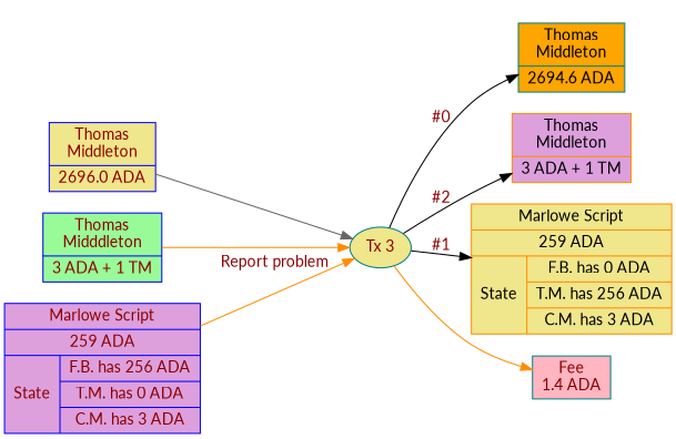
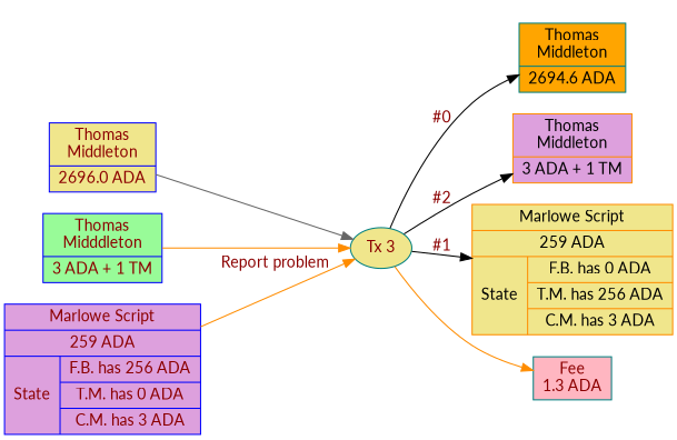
  digraph {
    rankdir=LR
    fontname=Lato
    node [color=blue fontcolor=darkred shape=record style=filled fillcolor=khaki fontname=Lato]
    edge [color=darkorange fontcolor=darkred fontname=Lato]
    n1 [label="Thomas\nMiddleton|2696.0 ADA"]
    n2 [label="Thomas\nMidddleton|3 ADA + 1 TM" fillcolor=palegreen]
    n3 [color=teal fontcolor=black label="Thomas\nMiddleton|2694.6 ADA" fillcolor=orange]
    n4 [color=darkorange fontcolor=black label="Thomas\nMiddleton|3 ADA + 1 TM" fillcolor=plum]
    n5 [color=teal label="Tx 3" shape=oval]
    n6 [label="Marlowe Script|259 ADA|{State|{F.B. has 256 ADA|T.M. has 0 ADA|C.M. has 3 ADA}}" fillcolor=plum]
    n7 [color=darkorange fontcolor=black label="Marlowe Script|259 ADA|{State|{F.B. has 0 ADA|T.M. has 256 ADA|C.M. has 3 ADA}}"]
-   n8 [color=teal label="Fee\n1.4 ADA" fillcolor=lightpink]
+   n8 [color=teal label="Fee\n1.3 ADA" fillcolor=lightpink]
    subgraph cluster_1 {
      peripheries=0
      n1
      n2
    }
    subgraph cluster_2 {
      peripheries=0
      n3
      n4
    }
    n1 -> n5 [color=gray40]
    n2 -> n5
    n5 -> n3 [color=black label="#0"]
    n5 -> n4 [color=black label="#2"]
    n5 -> n7 [color=black label="#1"]
    n5 -> n8
    n6 -> n5 [label="Report problem"]
  }
